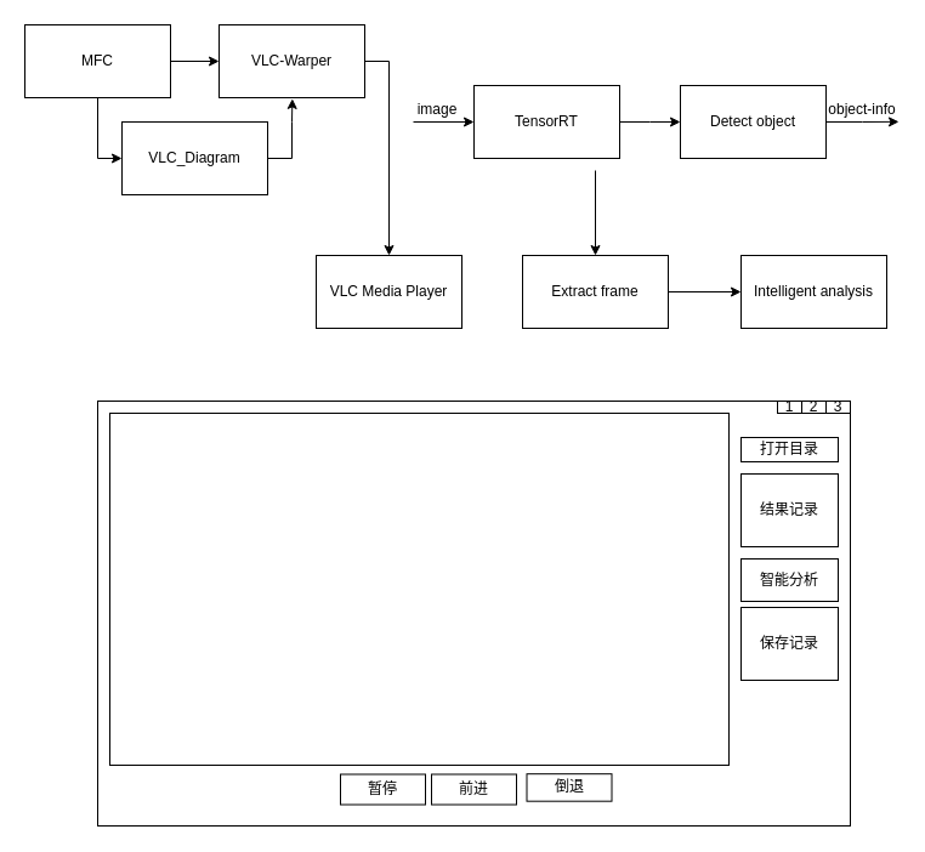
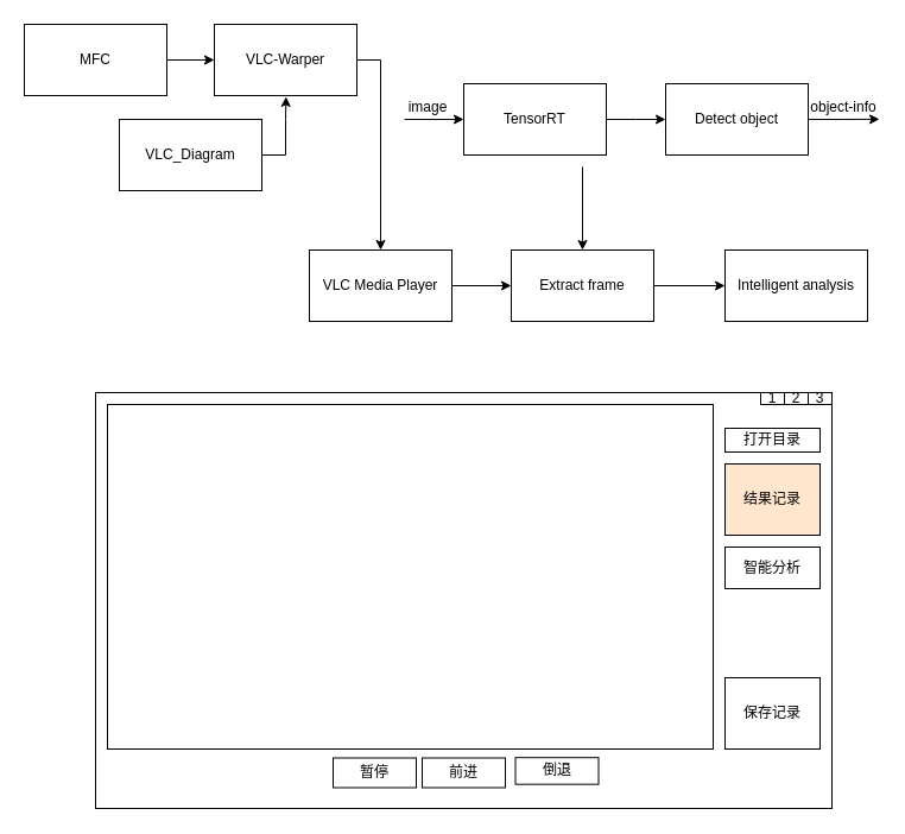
  <mxCell id="0" />
  <mxCell id="1" parent="0" />
+ <mxCell id="2" style="edgeStyle=orthogonalEdgeStyle;rounded=0;orthogonalLoop=1;jettySize=auto;html=1;exitX=1;exitY=0.5;exitDx=0;exitDy=0;entryX=0;entryY=0.5;entryDx=0;entryDy=0;" parent="1" source="3" target="5" edge="1"><mxGeometry relative="1" as="geometry" /></mxCell>
  <mxCell id="3" value="VLC Media Player" style="rounded=0;whiteSpace=wrap;html=1;" parent="1" vertex="1"><mxGeometry x="260" y="210" width="120" height="60" as="geometry" /></mxCell>
  <mxCell id="4" style="edgeStyle=orthogonalEdgeStyle;rounded=0;orthogonalLoop=1;jettySize=auto;html=1;exitX=1;exitY=0.5;exitDx=0;exitDy=0;entryX=0;entryY=0.5;entryDx=0;entryDy=0;" parent="1" source="5" target="18" edge="1"><mxGeometry relative="1" as="geometry" /></mxCell>
  <mxCell id="5" value="Extract frame" style="rounded=0;whiteSpace=wrap;html=1;" parent="1" vertex="1"><mxGeometry x="430" y="210" width="120" height="60" as="geometry" /></mxCell>
  <mxCell id="6" style="edgeStyle=orthogonalEdgeStyle;rounded=0;orthogonalLoop=1;jettySize=auto;html=1;exitX=1;exitY=0.5;exitDx=0;exitDy=0;entryX=0;entryY=0.5;entryDx=0;entryDy=0;" parent="1" source="8" target="10" edge="1"><mxGeometry relative="1" as="geometry" /></mxCell>
- <mxCell id="7" style="edgeStyle=orthogonalEdgeStyle;rounded=0;orthogonalLoop=1;jettySize=auto;html=1;exitX=0.5;exitY=1;exitDx=0;exitDy=0;entryX=0;entryY=0.5;entryDx=0;entryDy=0;" parent="1" source="8" target="12" edge="1"><mxGeometry relative="1" as="geometry" /></mxCell>
  <mxCell id="8" value="MFC" style="rounded=0;whiteSpace=wrap;html=1;" parent="1" vertex="1"><mxGeometry x="20" y="20" width="120" height="60" as="geometry" /></mxCell>
  <mxCell id="9" style="edgeStyle=orthogonalEdgeStyle;rounded=0;orthogonalLoop=1;jettySize=auto;html=1;exitX=1;exitY=0.5;exitDx=0;exitDy=0;" parent="1" source="10" target="3" edge="1"><mxGeometry relative="1" as="geometry" /></mxCell>
  <mxCell id="10" value="VLC-Warper" style="rounded=0;whiteSpace=wrap;html=1;" parent="1" vertex="1"><mxGeometry x="180" y="20" width="120" height="60" as="geometry" /></mxCell>
  <mxCell id="11" style="edgeStyle=orthogonalEdgeStyle;rounded=0;orthogonalLoop=1;jettySize=auto;html=1;entryX=0.503;entryY=1.015;entryDx=0;entryDy=0;entryPerimeter=0;" parent="1" source="12" target="10" edge="1"><mxGeometry relative="1" as="geometry"><mxPoint x="240" y="90" as="targetPoint" /><Array as="points"><mxPoint x="240" y="130" /><mxPoint x="240" y="100" /><mxPoint x="240" y="100" /></Array></mxGeometry></mxCell>
  <mxCell id="12" value="VLC_Diagram" style="rounded=0;whiteSpace=wrap;html=1;" parent="1" vertex="1"><mxGeometry x="100" y="100" width="120" height="60" as="geometry" /></mxCell>
  <mxCell id="13" value="" style="group" parent="1" vertex="1" connectable="0"><mxGeometry x="390" y="70" width="290" height="60" as="geometry" /></mxCell>
  <mxCell id="14" style="edgeStyle=orthogonalEdgeStyle;rounded=0;orthogonalLoop=1;jettySize=auto;html=1;exitX=1;exitY=0.5;exitDx=0;exitDy=0;entryX=0;entryY=0.5;entryDx=0;entryDy=0;" parent="13" source="15" edge="1"><mxGeometry relative="1" as="geometry"><mxPoint x="170" y="30" as="targetPoint" /></mxGeometry></mxCell>
  <mxCell id="15" value="TensorRT" style="rounded=0;whiteSpace=wrap;html=1;" parent="13" vertex="1"><mxGeometry width="120" height="60" as="geometry" /></mxCell>
  <mxCell id="16" value="Detect object" style="rounded=0;whiteSpace=wrap;html=1;" parent="13" vertex="1"><mxGeometry x="170" width="120" height="60" as="geometry" /></mxCell>
  <mxCell id="17" value="" style="endArrow=classic;html=1;rounded=0;" parent="1" target="5" edge="1"><mxGeometry width="50" height="50" relative="1" as="geometry"><mxPoint x="490" y="140" as="sourcePoint" /><mxPoint x="540" y="300" as="targetPoint" /></mxGeometry></mxCell>
  <mxCell id="18" value="Intelligent analysis" style="rounded=0;whiteSpace=wrap;html=1;" parent="1" vertex="1"><mxGeometry x="610" y="210" width="120" height="60" as="geometry" /></mxCell>
  <mxCell id="19" value="" style="endArrow=classic;html=1;rounded=0;" parent="1" edge="1"><mxGeometry width="50" height="50" relative="1" as="geometry"><mxPoint x="340" y="100" as="sourcePoint" /><mxPoint x="390" y="100" as="targetPoint" /></mxGeometry></mxCell>
  <mxCell id="20" value="image" style="text;html=1;strokeColor=none;fillColor=none;align=center;verticalAlign=middle;whiteSpace=wrap;rounded=0;" parent="1" vertex="1"><mxGeometry x="340" y="80" width="40" height="20" as="geometry" /></mxCell>
  <mxCell id="21" value="object-info" style="text;html=1;strokeColor=none;fillColor=none;align=center;verticalAlign=middle;whiteSpace=wrap;rounded=0;" parent="1" vertex="1"><mxGeometry x="680" y="80" width="60" height="20" as="geometry" /></mxCell>
  <mxCell id="22" style="edgeStyle=orthogonalEdgeStyle;rounded=0;orthogonalLoop=1;jettySize=auto;html=1;exitX=1;exitY=0.5;exitDx=0;exitDy=0;" parent="1" source="16" edge="1"><mxGeometry relative="1" as="geometry"><mxPoint x="740" y="99.857" as="targetPoint" /></mxGeometry></mxCell>
  <mxCell id="23" value="" style="rounded=0;whiteSpace=wrap;html=1;" vertex="1" parent="1"><mxGeometry x="80" y="330" width="620" height="350" as="geometry" /></mxCell>
  <mxCell id="24" value="打开目录" style="rounded=0;whiteSpace=wrap;html=1;" vertex="1" parent="1"><mxGeometry x="610" y="360" width="80" height="20" as="geometry" /></mxCell>
  <mxCell id="25" value="" style="rounded=0;whiteSpace=wrap;html=1;" vertex="1" parent="1"><mxGeometry x="90" y="340" width="510" height="290" as="geometry" /></mxCell>
- <mxCell id="26" value="结果记录" style="rounded=0;whiteSpace=wrap;html=1;" vertex="1" parent="1"><mxGeometry x="610" y="390" width="80" height="60" as="geometry" /></mxCell>
- <mxCell id="27" value="保存记录" style="rounded=0;whiteSpace=wrap;html=1;" vertex="1" parent="1"><mxGeometry x="610" y="500" width="80" height="60" as="geometry" /></mxCell>
+ <mxCell id="26" value="结果记录" style="rounded=0;whiteSpace=wrap;html=1;fillColor=#ffe6cc;" vertex="1" parent="1"><mxGeometry x="610" y="390" width="80" height="60" as="geometry" /></mxCell>
+ <mxCell id="27" value="保存记录" style="rounded=0;whiteSpace=wrap;html=1;" vertex="1" parent="1"><mxGeometry x="610" y="570" width="80" height="60" as="geometry" /></mxCell>
  <mxCell id="28" value="暂停" style="rounded=0;whiteSpace=wrap;html=1;" vertex="1" parent="1"><mxGeometry x="280" y="637.5" width="70" height="25" as="geometry" /></mxCell>
  <mxCell id="29" value="前进" style="rounded=0;whiteSpace=wrap;html=1;" vertex="1" parent="1"><mxGeometry x="355" y="637.5" width="70" height="25" as="geometry" /></mxCell>
  <mxCell id="30" value="倒退" style="rounded=0;whiteSpace=wrap;html=1;" vertex="1" parent="1"><mxGeometry x="433.5" y="637.19" width="70" height="22.5" as="geometry" /></mxCell>
  <mxCell id="31" value="智能分析" style="rounded=0;whiteSpace=wrap;html=1;" vertex="1" parent="1"><mxGeometry x="610" y="460" width="80" height="35" as="geometry" /></mxCell>
  <mxCell id="32" value="1" style="rounded=0;whiteSpace=wrap;html=1;" vertex="1" parent="1"><mxGeometry x="640" y="330" width="20" height="10" as="geometry" /></mxCell>
  <mxCell id="33" value="2" style="rounded=0;whiteSpace=wrap;html=1;" vertex="1" parent="1"><mxGeometry x="660" y="330" width="20" height="10" as="geometry" /></mxCell>
  <mxCell id="34" value="3" style="rounded=0;whiteSpace=wrap;html=1;" vertex="1" parent="1"><mxGeometry x="680" y="330" width="20" height="10" as="geometry" /></mxCell>
